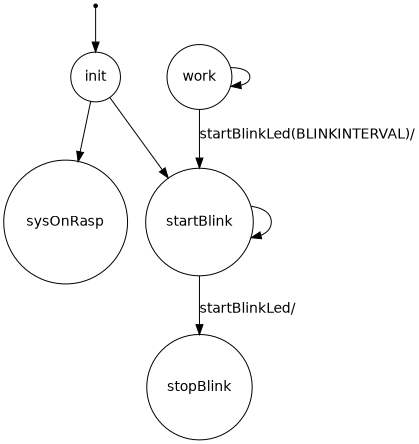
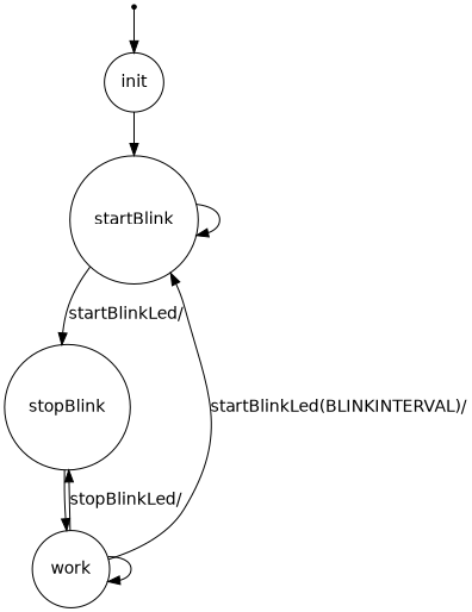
  digraph {
    fontname="DejaVu Sans"
    rankdir=TB
    node [fontname="DejaVu Sans" shape=circle]
    edge [fontname="DejaVu Sans"]
    iniziale [shape=point]
    init
-   sysOnRasp
    startBlink
    work
    stopBlink
    iniziale -> init
-   init -> sysOnRasp
    init -> startBlink
    startBlink -> startBlink
    startBlink -> stopBlink [label="startBlinkLed/"]
    work -> startBlink [label="startBlinkLed(BLINKINTERVAL)/"]
    work -> work
+   work -> stopBlink [label="stopBlinkLed/"]
+   stopBlink -> work
  }
